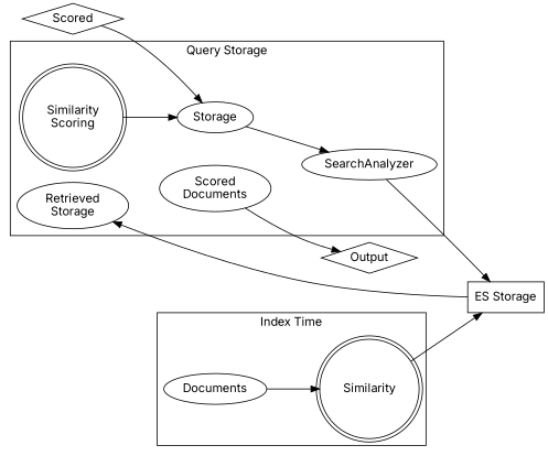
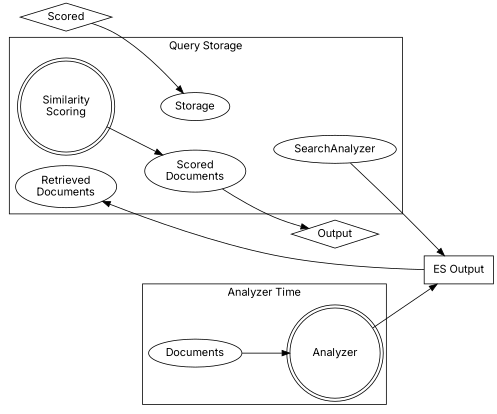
  digraph {
    fontname=Inter
    rankdir=LR
    node [fontname=Inter]
    edge [fontname=Inter]
-   n1 [fillcolor=green label=Similarity shape=doublecircle]
+   n1 [fillcolor=green label=Analyzer shape=doublecircle]
    Documents
    n3 [label=Storage]
    SearchAnalyzer
    n5 [label="Scored\nDocuments"]
-   n6 [label="Retrieved\nStorage"]
+   n6 [label="Retrieved\nDocuments"]
    n7 [fillcolor=green label="Similarity\nScoring" shape=doublecircle]
-   n8 [label="ES Storage" shape=box]
+   n8 [label="ES Output" shape=box]
    Output [shape=diamond]
    n10 [label=Scored shape=diamond]
    subgraph cluster_1 {
-     label="Index Time"
+     label="Analyzer Time"
      n1
      Documents
    }
    subgraph cluster_2 {
      label="Query Storage"
      n3
      SearchAnalyzer
      n5
      n6
      n7
    }
    n1 -> n8
    Documents -> n1
-   n3 -> SearchAnalyzer
    SearchAnalyzer -> n8
    n5 -> Output
-   n7 -> n3
+   n7 -> n5
    n8 -> n6
    n10 -> n3
  }
